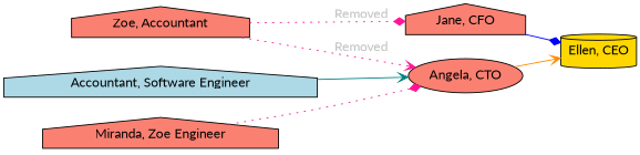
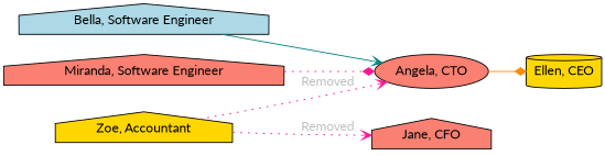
  digraph {
    fontname=Lato
    rankdir=LR
    node [fillcolor=salmon fontname=Lato shape=house style=filled]
    edge [arrowhead=diamond color=deeppink fontname=Lato]
    n1 [fillcolor=gold label="Ellen, CEO" shape=cylinder]
    n2 [label="Jane, CFO"]
    n3 [label="Angela, CTO" shape=ellipse]
-   n4 [fillcolor=lightblue label="Accountant, Software Engineer"]
-   n5 [label="Miranda, Zoe Engineer"]
-   n6 [label="Zoe, Accountant"]
-   n2 -> n1 [color=blue]
-   n3 -> n1 [arrowhead=vee color=darkorange]
+   n4 [fillcolor=lightblue label="Bella, Software Engineer"]
+   n5 [label="Miranda, Software Engineer"]
+   n6 [fillcolor=gold label="Zoe, Accountant"]
+   n3 -> n1 [color=darkorange]
    n4 -> n3 [arrowhead=vee color=teal]
    n5 -> n3 [style=dotted]
-   n6 -> n2 [fontcolor=grey label=Removed style=dotted]
+   n6 -> n2 [arrowhead=vee fontcolor=grey label=Removed style=dotted]
    n6 -> n3 [arrowhead=vee fontcolor=grey label=Removed style=dotted]
  }
